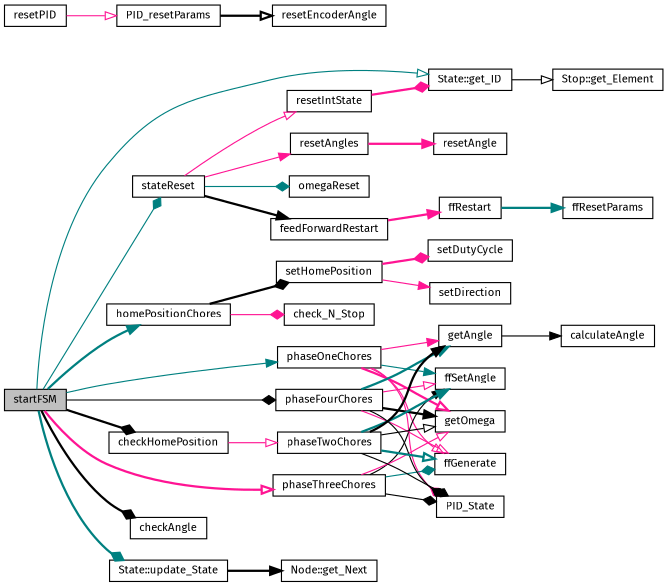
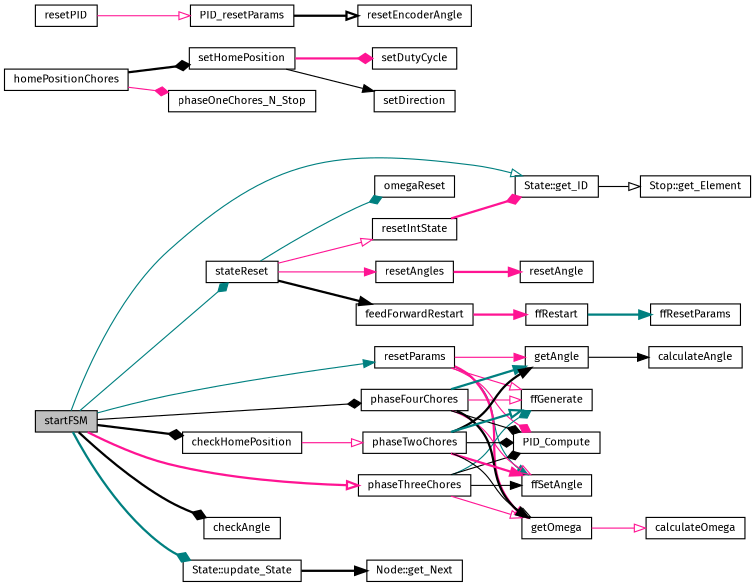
  digraph {
    fontname="Fira Sans"
    rankdir=LR
    node [color=black fillcolor=white fontname="Fira Sans" fontsize=10 shape=record style=filled]
    edge [arrowhead=normal color=deeppink fontname="Fira Sans" fontsize=10 labelfontname=Helvetica labelfontsize=10 style=solid]
    n1 [fillcolor=grey75 fontcolor=black height=0.2 label=startFSM width=0.4]
    n2 [height=0.2 label="State::get_ID" width=0.4]
    n3 [height=0.2 label=homePositionChores width=0.4]
    n4 [height=0.2 label=checkHomePosition width=0.4]
    n5 [height=0.2 label=stateReset width=0.4]
-   n6 [height=0.2 label=phaseOneChores width=0.4]
+   n6 [height=0.2 label=resetParams width=0.4]
    n7 [height=0.2 label=checkAngle width=0.4]
    n8 [height=0.2 label="State::update_State" width=0.4]
    n9 [height=0.2 label=phaseThreeChores width=0.4]
    n10 [height=0.2 label=phaseFourChores width=0.4]
    n11 [height=0.2 label="Stop::get_Element" width=0.4]
    n12 [height=0.2 label=setHomePosition width=0.4]
-   n13 [height=0.2 label=check_N_Stop width=0.4]
+   n13 [height=0.2 label=phaseOneChores_N_Stop width=0.4]
    n14 [height=0.2 label=phaseTwoChores width=0.4]
    n15 [height=0.2 label=resetAngles width=0.4]
    n16 [height=0.2 label=omegaReset width=0.4]
    n17 [height=0.2 label=resetIntState width=0.4]
    n18 [height=0.2 label=feedForwardRestart width=0.4]
    n19 [height=0.2 label=ffSetAngle width=0.4]
    n20 [height=0.2 label=getAngle width=0.4]
    n21 [height=0.2 label=getOmega width=0.4]
    n22 [height=0.2 label=ffGenerate width=0.4]
-   n23 [height=0.2 label=PID_State width=0.4]
+   n23 [height=0.2 label=PID_Compute width=0.4]
    n24 [height=0.2 label="Node::get_Next" width=0.4]
    n25 [height=0.2 label=setDutyCycle width=0.4]
    n26 [height=0.2 label=setDirection width=0.4]
    n27 [height=0.2 label=resetPID width=0.4]
    n28 [height=0.2 label=PID_resetParams width=0.4]
    n29 [height=0.2 label=resetAngle width=0.4]
    n30 [height=0.2 label=ffRestart width=0.4]
    n31 [height=0.2 label=resetEncoderAngle width=0.4]
    n32 [height=0.2 label=ffResetParams width=0.4]
    n33 [height=0.2 label=calculateAngle width=0.4]
+   n34 [height=0.2 label=calculateOmega width=0.4]
    n1 -> n2 [arrowhead=onormal color=teal]
-   n1 -> n3 [color=teal style=bold]
    n1 -> n4 [arrowhead=diamond color=black style=bold]
    n1 -> n5 [arrowhead=diamond color=teal]
    n1 -> n6 [color=teal]
    n1 -> n7 [arrowhead=diamond color=black style=bold]
    n1 -> n8 [arrowhead=diamond color=teal style=bold]
    n1 -> n9 [arrowhead=onormal style=bold]
    n1 -> n10 [arrowhead=diamond color=black]
    n2 -> n11 [arrowhead=onormal color=black]
    n3 -> n12 [arrowhead=diamond color=black style=bold]
    n3 -> n13 [arrowhead=diamond]
    n4 -> n14 [arrowhead=onormal]
    n5 -> n15
    n5 -> n16 [arrowhead=diamond color=teal]
    n5 -> n17 [arrowhead=onormal]
    n5 -> n18 [color=black style=bold]
    n6 -> n19 [color=teal]
    n6 -> n20
    n6 -> n21 [arrowhead=onormal style=bold]
    n6 -> n22 [arrowhead=onormal]
    n6 -> n23 [arrowhead=diamond]
    n8 -> n24 [color=black style=bold]
    n9 -> n19 [color=black]
    n9 -> n21 [arrowhead=onormal]
    n9 -> n22 [arrowhead=diamond color=teal]
    n9 -> n23 [arrowhead=diamond color=black]
    n10 -> n19 [arrowhead=onormal]
    n10 -> n20 [color=teal style=bold]
    n10 -> n21 [color=black style=bold]
    n10 -> n22 [arrowhead=onormal]
    n10 -> n23 [arrowhead=diamond color=black]
    n12 -> n25 [arrowhead=diamond style=bold]
-   n12 -> n26
-   n14 -> n19 [color=teal style=bold]
+   n12 -> n26 [color=black]
+   n14 -> n19 [style=bold]
    n14 -> n20 [color=black style=bold]
    n14 -> n21 [arrowhead=onormal color=black]
    n14 -> n22 [arrowhead=onormal color=teal style=bold]
    n14 -> n23 [arrowhead=diamond color=black]
    n15 -> n29 [style=bold]
    n17 -> n2 [arrowhead=diamond style=bold]
    n18 -> n30 [style=bold]
    n20 -> n33 [color=black]
+   n21 -> n34 [arrowhead=onormal]
    n27 -> n28 [arrowhead=onormal]
    n28 -> n31 [arrowhead=onormal color=black style=bold]
    n30 -> n32 [color=teal style=bold]
  }
